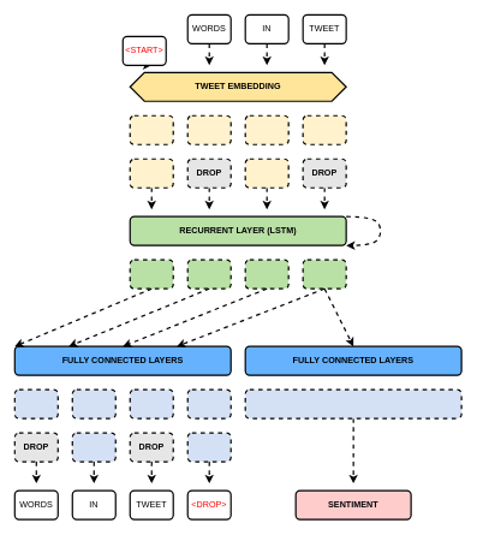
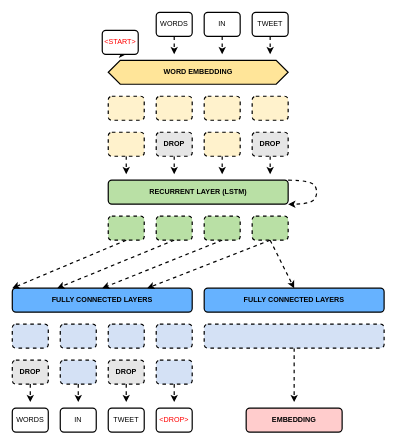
  <mxCell id="0" />
  <mxCell id="1" parent="0" />
  <mxCell id="2" style="edgeStyle=orthogonalEdgeStyle;rounded=0;orthogonalLoop=1;jettySize=auto;html=1;exitX=0.5;exitY=1;exitDx=0;exitDy=0;dashed=1;strokeWidth=2;" edge="1" parent="1" source="3"><mxGeometry relative="1" as="geometry"><mxPoint x="290" y="90" as="targetPoint" /></mxGeometry></mxCell>
  <mxCell id="3" value="WORDS" style="rounded=1;whiteSpace=wrap;html=1;strokeWidth=2;" vertex="1" parent="1"><mxGeometry x="260" y="20" width="60" height="40" as="geometry" /></mxCell>
  <mxCell id="4" style="edgeStyle=orthogonalEdgeStyle;rounded=0;orthogonalLoop=1;jettySize=auto;html=1;exitX=0.5;exitY=1;exitDx=0;exitDy=0;dashed=1;strokeWidth=2;" edge="1" parent="1" source="5"><mxGeometry relative="1" as="geometry"><mxPoint x="370" y="90" as="targetPoint" /></mxGeometry></mxCell>
  <mxCell id="5" value="IN" style="rounded=1;whiteSpace=wrap;html=1;strokeWidth=2;" vertex="1" parent="1"><mxGeometry x="340" y="20" width="60" height="40" as="geometry" /></mxCell>
  <mxCell id="6" style="edgeStyle=orthogonalEdgeStyle;rounded=0;orthogonalLoop=1;jettySize=auto;html=1;exitX=0.5;exitY=1;exitDx=0;exitDy=0;dashed=1;strokeWidth=2;" edge="1" parent="1" source="7"><mxGeometry relative="1" as="geometry"><mxPoint x="450" y="90" as="targetPoint" /></mxGeometry></mxCell>
  <mxCell id="7" value="TWEET" style="rounded=1;whiteSpace=wrap;html=1;strokeWidth=2;" vertex="1" parent="1"><mxGeometry x="420" y="20" width="60" height="40" as="geometry" /></mxCell>
  <mxCell id="8" style="edgeStyle=orthogonalEdgeStyle;rounded=0;orthogonalLoop=1;jettySize=auto;html=1;exitX=0.5;exitY=1;exitDx=0;exitDy=0;dashed=1;strokeWidth=2;" edge="1" parent="1" source="9"><mxGeometry relative="1" as="geometry"><mxPoint x="210" y="90" as="targetPoint" /></mxGeometry></mxCell>
  <mxCell id="9" value="&lt;font color=&quot;#FF0000&quot;&gt;&amp;lt;START&amp;gt;&lt;/font&gt;" style="rounded=1;whiteSpace=wrap;html=1;strokeWidth=2;" vertex="1" parent="1"><mxGeometry x="170" y="50" width="60" height="40" as="geometry" /></mxCell>
- <mxCell id="10" value="&lt;b&gt;TWEET EMBEDDING&lt;/b&gt;" style="shape=hexagon;perimeter=hexagonPerimeter2;whiteSpace=wrap;html=1;fixedSize=1;strokeWidth=2;fillColor=#FFE599;" vertex="1" parent="1"><mxGeometry x="180" y="100" width="300" height="40" as="geometry" /></mxCell>
+ <mxCell id="10" value="&lt;b&gt;WORD EMBEDDING&lt;/b&gt;" style="shape=hexagon;perimeter=hexagonPerimeter2;whiteSpace=wrap;html=1;fixedSize=1;strokeWidth=2;fillColor=#FFE599;" vertex="1" parent="1"><mxGeometry x="180" y="100" width="300" height="40" as="geometry" /></mxCell>
  <mxCell id="11" value="" style="rounded=1;whiteSpace=wrap;html=1;strokeWidth=2;fillColor=#FFF2CC;dashed=1;" vertex="1" parent="1"><mxGeometry x="180" y="160" width="60" height="40" as="geometry" /></mxCell>
  <mxCell id="12" value="" style="rounded=1;whiteSpace=wrap;html=1;strokeWidth=2;fillColor=#FFF2CC;dashed=1;" vertex="1" parent="1"><mxGeometry x="260" y="160" width="60" height="40" as="geometry" /></mxCell>
  <mxCell id="13" value="" style="rounded=1;whiteSpace=wrap;html=1;strokeWidth=2;fillColor=#FFF2CC;dashed=1;" vertex="1" parent="1"><mxGeometry x="340" y="160" width="60" height="40" as="geometry" /></mxCell>
  <mxCell id="14" style="edgeStyle=orthogonalEdgeStyle;rounded=0;orthogonalLoop=1;jettySize=auto;html=1;exitX=0.5;exitY=1;exitDx=0;exitDy=0;dashed=1;strokeWidth=2;" edge="1" parent="1" source="15"><mxGeometry relative="1" as="geometry"><mxPoint x="210" y="290" as="targetPoint" /></mxGeometry></mxCell>
  <mxCell id="15" value="" style="rounded=1;whiteSpace=wrap;html=1;strokeWidth=2;fillColor=#FFF2CC;dashed=1;" vertex="1" parent="1"><mxGeometry x="180" y="220" width="60" height="40" as="geometry" /></mxCell>
  <mxCell id="16" style="edgeStyle=orthogonalEdgeStyle;rounded=0;orthogonalLoop=1;jettySize=auto;html=1;exitX=0.5;exitY=1;exitDx=0;exitDy=0;dashed=1;strokeWidth=2;" edge="1" parent="1" source="17"><mxGeometry relative="1" as="geometry"><mxPoint x="290" y="290" as="targetPoint" /></mxGeometry></mxCell>
  <mxCell id="17" value="&lt;b&gt;DROP&lt;/b&gt;" style="rounded=1;whiteSpace=wrap;html=1;strokeWidth=2;dashed=1;fillColor=#E6E6E6;" vertex="1" parent="1"><mxGeometry x="260" y="220" width="60" height="40" as="geometry" /></mxCell>
  <mxCell id="18" style="edgeStyle=orthogonalEdgeStyle;rounded=0;orthogonalLoop=1;jettySize=auto;html=1;exitX=0.5;exitY=1;exitDx=0;exitDy=0;dashed=1;strokeWidth=2;" edge="1" parent="1" source="19"><mxGeometry relative="1" as="geometry"><mxPoint x="370" y="290" as="targetPoint" /></mxGeometry></mxCell>
  <mxCell id="19" value="" style="rounded=1;whiteSpace=wrap;html=1;strokeWidth=2;fillColor=#FFF2CC;dashed=1;" vertex="1" parent="1"><mxGeometry x="340" y="220" width="60" height="40" as="geometry" /></mxCell>
  <mxCell id="20" value="&lt;b&gt;RECURRENT LAYER (LSTM)&lt;/b&gt;" style="rounded=1;whiteSpace=wrap;html=1;strokeColor=#000000;strokeWidth=2;fillColor=#b9e0a5;" vertex="1" parent="1"><mxGeometry x="180" y="300" width="300" height="40" as="geometry" /></mxCell>
  <mxCell id="21" value="" style="curved=1;endArrow=classic;html=1;exitX=1;exitY=0;exitDx=0;exitDy=0;entryX=1;entryY=1;entryDx=0;entryDy=0;strokeWidth=2;dashed=1;" edge="1" parent="1" source="20" target="20"><mxGeometry width="50" height="50" relative="1" as="geometry"><mxPoint x="330" y="260" as="sourcePoint" /><mxPoint x="380" y="210" as="targetPoint" /><Array as="points"><mxPoint x="520" y="300" /><mxPoint x="530" y="320" /><mxPoint x="520" y="340" /></Array></mxGeometry></mxCell>
  <mxCell id="22" value="" style="rounded=1;whiteSpace=wrap;html=1;strokeWidth=2;dashed=1;fillColor=#B9E0A5;" vertex="1" parent="1"><mxGeometry x="180" y="360" width="60" height="40" as="geometry" /></mxCell>
  <mxCell id="23" value="" style="rounded=1;whiteSpace=wrap;html=1;strokeWidth=2;dashed=1;fillColor=#B9E0A5;" vertex="1" parent="1"><mxGeometry x="260" y="360" width="60" height="40" as="geometry" /></mxCell>
  <mxCell id="24" value="" style="rounded=1;whiteSpace=wrap;html=1;strokeWidth=2;dashed=1;fillColor=#B9E0A5;" vertex="1" parent="1"><mxGeometry x="340" y="360" width="60" height="40" as="geometry" /></mxCell>
  <mxCell id="25" value="" style="rounded=1;whiteSpace=wrap;html=1;strokeWidth=2;dashed=1;fillColor=#B9E0A5;" vertex="1" parent="1"><mxGeometry x="420" y="360" width="60" height="40" as="geometry" /></mxCell>
  <mxCell id="26" value="&lt;b&gt;FULLY CONNECTED LAYERS&lt;/b&gt;" style="rounded=1;whiteSpace=wrap;html=1;strokeColor=#000000;strokeWidth=2;fillColor=#66B2FF;" vertex="1" parent="1"><mxGeometry x="20" y="480" width="300" height="40" as="geometry" /></mxCell>
  <mxCell id="27" value="" style="rounded=1;whiteSpace=wrap;html=1;strokeWidth=2;dashed=1;fillColor=#D4E1F5;" vertex="1" parent="1"><mxGeometry x="20" y="540" width="60" height="40" as="geometry" /></mxCell>
- <mxCell id="28" value="&lt;b&gt;SENTIMENT&lt;/b&gt;" style="rounded=1;whiteSpace=wrap;html=1;strokeWidth=2;fillColor=#FFCCCC;" vertex="1" parent="1"><mxGeometry x="410" y="680" width="160" height="40" as="geometry" /></mxCell>
+ <mxCell id="28" value="&lt;b&gt;EMBEDDING&lt;/b&gt;" style="rounded=1;whiteSpace=wrap;html=1;strokeWidth=2;fillColor=#FFCCCC;" vertex="1" parent="1"><mxGeometry x="410" y="680" width="160" height="40" as="geometry" /></mxCell>
  <mxCell id="29" value="" style="rounded=1;whiteSpace=wrap;html=1;strokeWidth=2;dashed=1;fillColor=#D4E1F5;" vertex="1" parent="1"><mxGeometry x="100" y="540" width="60" height="40" as="geometry" /></mxCell>
  <mxCell id="30" value="" style="rounded=1;whiteSpace=wrap;html=1;strokeWidth=2;fillColor=#FFF2CC;dashed=1;" vertex="1" parent="1"><mxGeometry x="420" y="160" width="60" height="40" as="geometry" /></mxCell>
  <mxCell id="31" style="edgeStyle=orthogonalEdgeStyle;rounded=0;orthogonalLoop=1;jettySize=auto;html=1;exitX=0.5;exitY=1;exitDx=0;exitDy=0;dashed=1;strokeWidth=2;" edge="1" parent="1" source="32"><mxGeometry relative="1" as="geometry"><mxPoint x="450" y="290" as="targetPoint" /></mxGeometry></mxCell>
  <mxCell id="32" value="&lt;b&gt;DROP&lt;/b&gt;" style="rounded=1;whiteSpace=wrap;html=1;strokeWidth=2;dashed=1;fillColor=#E6E6E6;" vertex="1" parent="1"><mxGeometry x="420" y="220" width="60" height="40" as="geometry" /></mxCell>
  <mxCell id="33" value="" style="rounded=1;whiteSpace=wrap;html=1;strokeWidth=2;dashed=1;fillColor=#D4E1F5;" vertex="1" parent="1"><mxGeometry x="180" y="540" width="60" height="40" as="geometry" /></mxCell>
  <mxCell id="34" value="" style="rounded=1;whiteSpace=wrap;html=1;strokeWidth=2;dashed=1;fillColor=#D4E1F5;" vertex="1" parent="1"><mxGeometry x="260" y="540" width="60" height="40" as="geometry" /></mxCell>
  <mxCell id="35" value="&lt;b&gt;FULLY CONNECTED LAYERS&lt;/b&gt;" style="rounded=1;whiteSpace=wrap;html=1;strokeColor=#000000;strokeWidth=2;fillColor=#66B2FF;" vertex="1" parent="1"><mxGeometry x="340" y="480" width="300" height="40" as="geometry" /></mxCell>
  <mxCell id="36" style="edgeStyle=orthogonalEdgeStyle;rounded=0;orthogonalLoop=1;jettySize=auto;html=1;dashed=1;strokeWidth=2;" edge="1" parent="1" source="37"><mxGeometry relative="1" as="geometry"><mxPoint x="490" y="670" as="targetPoint" /></mxGeometry></mxCell>
  <mxCell id="37" value="" style="rounded=1;whiteSpace=wrap;html=1;strokeWidth=2;dashed=1;fillColor=#D4E1F5;" vertex="1" parent="1"><mxGeometry x="340" y="540" width="300" height="40" as="geometry" /></mxCell>
  <mxCell id="38" value="" style="endArrow=classic;html=1;dashed=1;strokeWidth=2;exitX=0.5;exitY=1;exitDx=0;exitDy=0;entryX=0;entryY=0;entryDx=0;entryDy=0;" edge="1" parent="1" source="22" target="26"><mxGeometry width="50" height="50" relative="1" as="geometry"><mxPoint x="330" y="500" as="sourcePoint" /><mxPoint x="380" y="450" as="targetPoint" /></mxGeometry></mxCell>
  <mxCell id="39" value="" style="endArrow=classic;html=1;dashed=1;strokeWidth=2;exitX=0.5;exitY=1;exitDx=0;exitDy=0;entryX=0.25;entryY=0;entryDx=0;entryDy=0;" edge="1" parent="1" source="23" target="26"><mxGeometry width="50" height="50" relative="1" as="geometry"><mxPoint x="210" y="400" as="sourcePoint" /><mxPoint x="20" y="480" as="targetPoint" /></mxGeometry></mxCell>
  <mxCell id="40" value="" style="endArrow=classic;html=1;dashed=1;strokeWidth=2;exitX=0.5;exitY=1;exitDx=0;exitDy=0;entryX=0.5;entryY=0;entryDx=0;entryDy=0;" edge="1" parent="1" source="24" target="26"><mxGeometry width="50" height="50" relative="1" as="geometry"><mxPoint x="360" y="430" as="sourcePoint" /><mxPoint x="170" y="510" as="targetPoint" /></mxGeometry></mxCell>
  <mxCell id="41" value="" style="endArrow=classic;html=1;dashed=1;strokeWidth=2;exitX=0.5;exitY=1;exitDx=0;exitDy=0;entryX=0.75;entryY=0;entryDx=0;entryDy=0;" edge="1" parent="1" source="25" target="26"><mxGeometry width="50" height="50" relative="1" as="geometry"><mxPoint x="440" y="430" as="sourcePoint" /><mxPoint x="250" y="510" as="targetPoint" /></mxGeometry></mxCell>
  <mxCell id="42" value="" style="endArrow=classic;html=1;dashed=1;strokeWidth=2;entryX=0.5;entryY=0;entryDx=0;entryDy=0;" edge="1" parent="1" target="35"><mxGeometry width="50" height="50" relative="1" as="geometry"><mxPoint x="450" y="400" as="sourcePoint" /><mxPoint x="60" y="520" as="targetPoint" /></mxGeometry></mxCell>
  <mxCell id="43" style="edgeStyle=orthogonalEdgeStyle;rounded=0;orthogonalLoop=1;jettySize=auto;html=1;exitX=0.5;exitY=1;exitDx=0;exitDy=0;dashed=1;strokeWidth=2;" edge="1" parent="1" source="44"><mxGeometry relative="1" as="geometry"><mxPoint x="50" y="670" as="targetPoint" /></mxGeometry></mxCell>
  <mxCell id="44" value="&lt;b&gt;DROP&lt;/b&gt;" style="rounded=1;whiteSpace=wrap;html=1;strokeWidth=2;dashed=1;fillColor=#E6E6E6;" vertex="1" parent="1"><mxGeometry x="20" y="600" width="60" height="40" as="geometry" /></mxCell>
  <mxCell id="45" style="edgeStyle=orthogonalEdgeStyle;rounded=0;orthogonalLoop=1;jettySize=auto;html=1;exitX=0.5;exitY=1;exitDx=0;exitDy=0;dashed=1;strokeWidth=2;" edge="1" parent="1" source="46"><mxGeometry relative="1" as="geometry"><mxPoint x="130" y="670" as="targetPoint" /></mxGeometry></mxCell>
  <mxCell id="46" value="" style="rounded=1;whiteSpace=wrap;html=1;strokeWidth=2;dashed=1;fillColor=#D4E1F5;" vertex="1" parent="1"><mxGeometry x="100" y="600" width="60" height="40" as="geometry" /></mxCell>
  <mxCell id="47" style="edgeStyle=orthogonalEdgeStyle;rounded=0;orthogonalLoop=1;jettySize=auto;html=1;exitX=0.5;exitY=1;exitDx=0;exitDy=0;dashed=1;strokeWidth=2;" edge="1" parent="1" source="48"><mxGeometry relative="1" as="geometry"><mxPoint x="210" y="670" as="targetPoint" /></mxGeometry></mxCell>
  <mxCell id="48" value="&lt;b&gt;DROP&lt;/b&gt;" style="rounded=1;whiteSpace=wrap;html=1;strokeWidth=2;dashed=1;fillColor=#E6E6E6;" vertex="1" parent="1"><mxGeometry x="180" y="600" width="60" height="40" as="geometry" /></mxCell>
  <mxCell id="49" style="edgeStyle=orthogonalEdgeStyle;rounded=0;orthogonalLoop=1;jettySize=auto;html=1;exitX=0.5;exitY=1;exitDx=0;exitDy=0;dashed=1;strokeWidth=2;" edge="1" parent="1" source="50"><mxGeometry relative="1" as="geometry"><mxPoint x="290" y="670" as="targetPoint" /></mxGeometry></mxCell>
  <mxCell id="50" value="" style="rounded=1;whiteSpace=wrap;html=1;strokeWidth=2;dashed=1;fillColor=#D4E1F5;" vertex="1" parent="1"><mxGeometry x="260" y="600" width="60" height="40" as="geometry" /></mxCell>
  <mxCell id="51" value="IN" style="rounded=1;whiteSpace=wrap;html=1;strokeWidth=2;" vertex="1" parent="1"><mxGeometry x="100" y="680" width="60" height="40" as="geometry" /></mxCell>
  <mxCell id="52" value="TWEET" style="rounded=1;whiteSpace=wrap;html=1;strokeWidth=2;" vertex="1" parent="1"><mxGeometry x="180" y="680" width="60" height="40" as="geometry" /></mxCell>
  <mxCell id="53" value="&lt;font color=&quot;#FF0000&quot;&gt;&amp;lt;DROP&amp;gt;&lt;/font&gt;" style="rounded=1;whiteSpace=wrap;html=1;strokeWidth=2;" vertex="1" parent="1"><mxGeometry x="260" y="680" width="60" height="40" as="geometry" /></mxCell>
  <mxCell id="54" value="WORDS" style="rounded=1;whiteSpace=wrap;html=1;strokeWidth=2;" vertex="1" parent="1"><mxGeometry x="20" y="680" width="60" height="40" as="geometry" /></mxCell>
